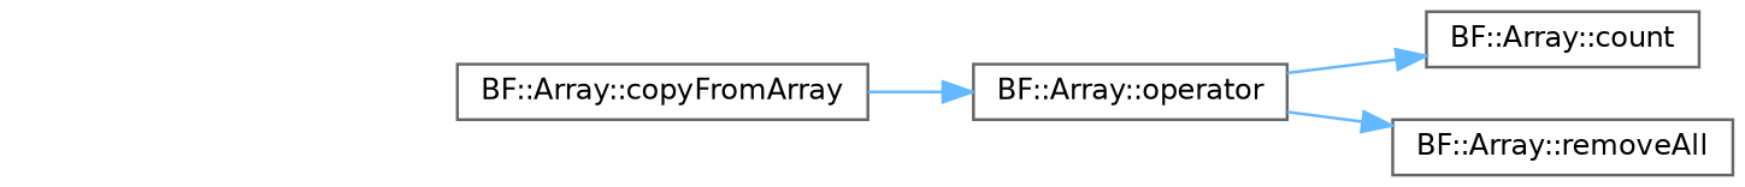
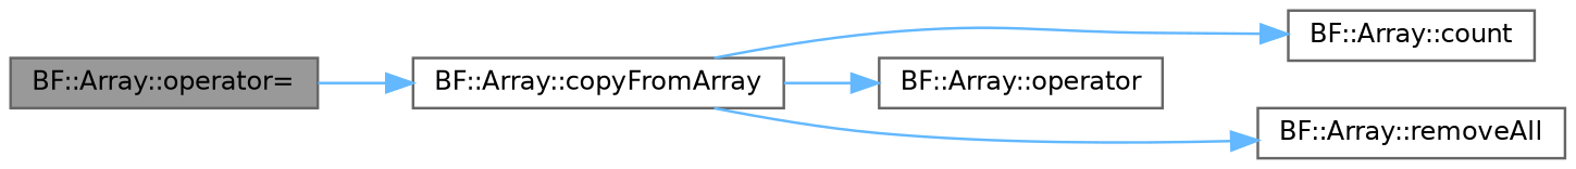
  digraph {
    rankdir=LR
    node [color=grey40 fillcolor=white fontname=Helvetica fontsize=10 shape=box style=filled]
    edge [color=steelblue1 fontname=Helvetica fontsize=10 labelfontname=Helvetica labelfontsize=10 style=solid]
+   n1 [color=gray40 fillcolor=grey60 fontcolor=black height=0.2 label="BF::Array::operator=" width=0.4]
    n2 [height=0.2 label="BF::Array::copyFromArray" width=0.4]
    n3 [height=0.2 label="BF::Array::operator" width=0.4]
    n4 [height=0.2 label="BF::Array::count" width=0.4]
    n5 [height=0.2 label="BF::Array::removeAll" width=0.4]
+   n1 -> n2
    n2 -> n3
-   n3 -> n4
-   n3 -> n5
+   n2 -> n4
+   n2 -> n5
  }
